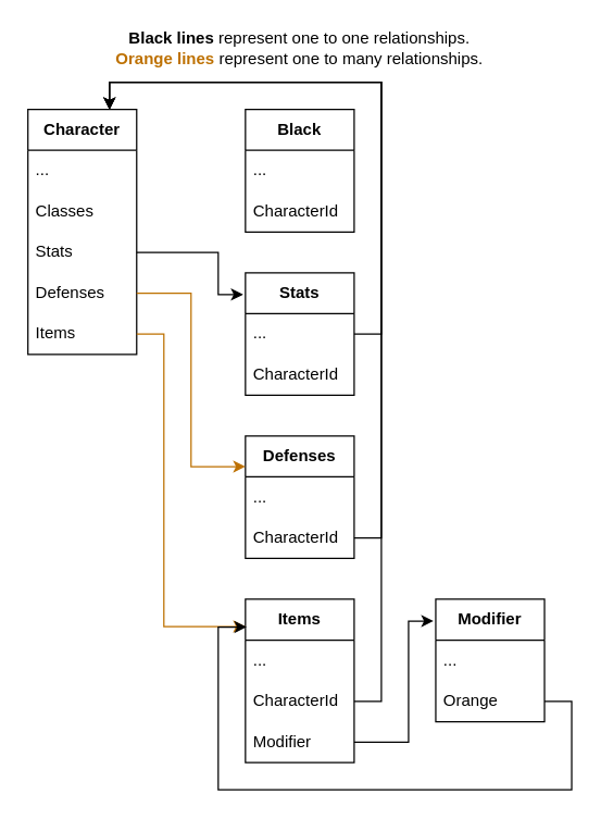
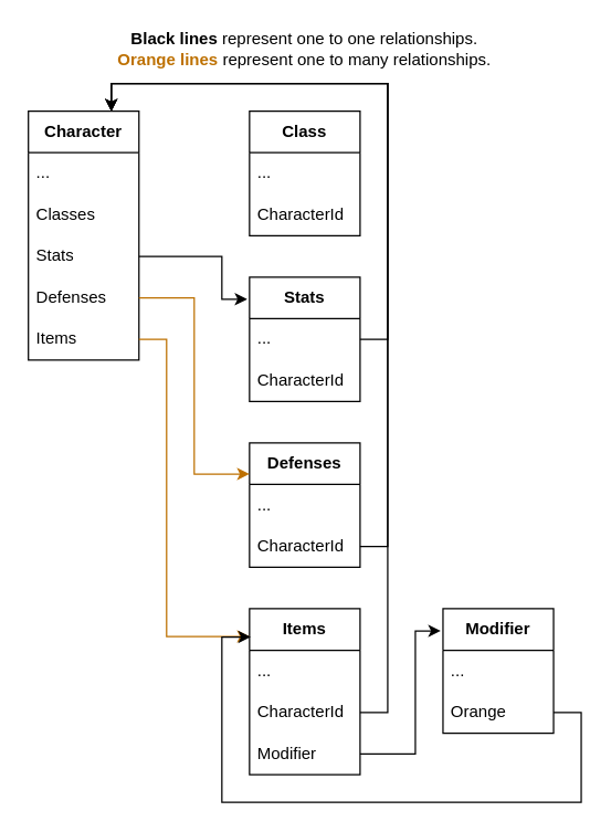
  <mxCell id="0" />
  <mxCell id="1" parent="0" />
  <mxCell id="2" value="&lt;b&gt;Character&lt;/b&gt;" style="swimlane;fontStyle=0;childLayout=stackLayout;horizontal=1;startSize=30;horizontalStack=0;resizeParent=1;resizeParentMax=0;resizeLast=0;collapsible=1;marginBottom=0;whiteSpace=wrap;html=1;resizeWidth=1;resizeHeight=1;fixedWidth=0;" vertex="1" parent="1"><mxGeometry x="20" y="80" width="80" height="180" as="geometry"><mxRectangle x="40" y="400" width="90" height="30" as="alternateBounds" /></mxGeometry></mxCell>
  <mxCell id="3" value="&lt;div&gt;...&lt;/div&gt;" style="text;strokeColor=none;fillColor=none;align=left;verticalAlign=middle;spacingLeft=4;spacingRight=4;overflow=hidden;points=[[0,0.5],[1,0.5]];portConstraint=eastwest;rotatable=0;whiteSpace=wrap;html=1;" vertex="1" parent="2"><mxGeometry y="30" width="80" height="30" as="geometry" /></mxCell>
  <mxCell id="4" value="Classes" style="text;strokeColor=none;fillColor=none;align=left;verticalAlign=middle;spacingLeft=4;spacingRight=4;overflow=hidden;points=[[0,0.5],[1,0.5]];portConstraint=eastwest;rotatable=0;whiteSpace=wrap;html=1;" vertex="1" parent="2"><mxGeometry y="60" width="80" height="30" as="geometry" /></mxCell>
  <mxCell id="5" value="Stats" style="text;strokeColor=none;fillColor=none;align=left;verticalAlign=middle;spacingLeft=4;spacingRight=4;overflow=hidden;points=[[0,0.5],[1,0.5]];portConstraint=eastwest;rotatable=0;whiteSpace=wrap;html=1;" vertex="1" parent="2"><mxGeometry y="90" width="80" height="30" as="geometry" /></mxCell>
  <mxCell id="6" value="&lt;div&gt;Defenses&lt;/div&gt;" style="text;strokeColor=none;fillColor=none;align=left;verticalAlign=middle;spacingLeft=4;spacingRight=4;overflow=hidden;points=[[0,0.5],[1,0.5]];portConstraint=eastwest;rotatable=0;whiteSpace=wrap;html=1;" vertex="1" parent="2"><mxGeometry y="120" width="80" height="30" as="geometry" /></mxCell>
  <mxCell id="7" value="Items" style="text;strokeColor=none;fillColor=none;align=left;verticalAlign=middle;spacingLeft=4;spacingRight=4;overflow=hidden;points=[[0,0.5],[1,0.5]];portConstraint=eastwest;rotatable=0;whiteSpace=wrap;html=1;recursiveResize=1;" vertex="1" parent="2"><mxGeometry y="150" width="80" height="30" as="geometry" /></mxCell>
- <mxCell id="8" value="&lt;div&gt;&lt;b&gt;Black&lt;/b&gt;&lt;/div&gt;" style="swimlane;fontStyle=0;childLayout=stackLayout;horizontal=1;startSize=30;horizontalStack=0;resizeParent=1;resizeParentMax=0;resizeLast=0;collapsible=1;marginBottom=0;whiteSpace=wrap;html=1;" vertex="1" parent="1"><mxGeometry x="180" y="80" width="80" height="90" as="geometry"><mxRectangle x="40" y="400" width="90" height="30" as="alternateBounds" /></mxGeometry></mxCell>
+ <mxCell id="8" value="&lt;div&gt;&lt;b&gt;Class&lt;/b&gt;&lt;/div&gt;" style="swimlane;fontStyle=0;childLayout=stackLayout;horizontal=1;startSize=30;horizontalStack=0;resizeParent=1;resizeParentMax=0;resizeLast=0;collapsible=1;marginBottom=0;whiteSpace=wrap;html=1;" vertex="1" parent="1"><mxGeometry x="180" y="80" width="80" height="90" as="geometry"><mxRectangle x="40" y="400" width="90" height="30" as="alternateBounds" /></mxGeometry></mxCell>
  <mxCell id="9" value="&lt;div&gt;...&lt;/div&gt;" style="text;strokeColor=none;fillColor=none;align=left;verticalAlign=middle;spacingLeft=4;spacingRight=4;overflow=hidden;points=[[0,0.5],[1,0.5]];portConstraint=eastwest;rotatable=0;whiteSpace=wrap;html=1;" vertex="1" parent="8"><mxGeometry y="30" width="80" height="30" as="geometry" /></mxCell>
  <mxCell id="10" value="CharacterId" style="text;strokeColor=none;fillColor=none;align=left;verticalAlign=middle;spacingLeft=4;spacingRight=4;overflow=hidden;points=[[0,0.5],[1,0.5]];portConstraint=eastwest;rotatable=0;whiteSpace=wrap;html=1;" vertex="1" parent="8"><mxGeometry y="60" width="80" height="30" as="geometry" /></mxCell>
  <mxCell id="11" style="edgeStyle=orthogonalEdgeStyle;rounded=0;orthogonalLoop=1;jettySize=auto;html=1;exitX=1;exitY=0.5;exitDx=0;exitDy=0;entryX=0.75;entryY=0;entryDx=0;entryDy=0;" edge="1" parent="1" source="12" target="2"><mxGeometry relative="1" as="geometry" /></mxCell>
  <mxCell id="12" value="&lt;b&gt;Stats&lt;/b&gt;" style="swimlane;fontStyle=0;childLayout=stackLayout;horizontal=1;startSize=30;horizontalStack=0;resizeParent=1;resizeParentMax=0;resizeLast=0;collapsible=1;marginBottom=0;whiteSpace=wrap;html=1;" vertex="1" parent="1"><mxGeometry x="180" y="200" width="80" height="90" as="geometry"><mxRectangle x="40" y="400" width="90" height="30" as="alternateBounds" /></mxGeometry></mxCell>
  <mxCell id="13" value="&lt;div&gt;...&lt;/div&gt;" style="text;strokeColor=none;fillColor=none;align=left;verticalAlign=middle;spacingLeft=4;spacingRight=4;overflow=hidden;points=[[0,0.5],[1,0.5]];portConstraint=eastwest;rotatable=0;whiteSpace=wrap;html=1;" vertex="1" parent="12"><mxGeometry y="30" width="80" height="30" as="geometry" /></mxCell>
  <mxCell id="14" value="CharacterId" style="text;strokeColor=none;fillColor=none;align=left;verticalAlign=middle;spacingLeft=4;spacingRight=4;overflow=hidden;points=[[0,0.5],[1,0.5]];portConstraint=eastwest;rotatable=0;whiteSpace=wrap;html=1;" vertex="1" parent="12"><mxGeometry y="60" width="80" height="30" as="geometry" /></mxCell>
  <mxCell id="15" value="&lt;b&gt;Defenses&lt;/b&gt;" style="swimlane;fontStyle=0;childLayout=stackLayout;horizontal=1;startSize=30;horizontalStack=0;resizeParent=1;resizeParentMax=0;resizeLast=0;collapsible=1;marginBottom=0;whiteSpace=wrap;html=1;" vertex="1" parent="1"><mxGeometry x="180" y="320" width="80" height="90" as="geometry"><mxRectangle x="40" y="400" width="90" height="30" as="alternateBounds" /></mxGeometry></mxCell>
  <mxCell id="16" value="&lt;div&gt;...&lt;/div&gt;" style="text;strokeColor=none;fillColor=none;align=left;verticalAlign=middle;spacingLeft=4;spacingRight=4;overflow=hidden;points=[[0,0.5],[1,0.5]];portConstraint=eastwest;rotatable=0;whiteSpace=wrap;html=1;" vertex="1" parent="15"><mxGeometry y="30" width="80" height="30" as="geometry" /></mxCell>
  <mxCell id="17" value="CharacterId" style="text;strokeColor=none;fillColor=none;align=left;verticalAlign=middle;spacingLeft=4;spacingRight=4;overflow=hidden;points=[[0,0.5],[1,0.5]];portConstraint=eastwest;rotatable=0;whiteSpace=wrap;html=1;" vertex="1" parent="15"><mxGeometry y="60" width="80" height="30" as="geometry" /></mxCell>
  <mxCell id="18" value="&lt;div&gt;&lt;b&gt;Items&lt;/b&gt;&lt;/div&gt;" style="swimlane;fontStyle=0;childLayout=stackLayout;horizontal=1;startSize=30;horizontalStack=0;resizeParent=1;resizeParentMax=0;resizeLast=0;collapsible=1;marginBottom=0;whiteSpace=wrap;html=1;" vertex="1" parent="1"><mxGeometry x="180" y="440" width="80" height="120" as="geometry"><mxRectangle x="40" y="400" width="90" height="30" as="alternateBounds" /></mxGeometry></mxCell>
  <mxCell id="19" value="&lt;div&gt;...&lt;/div&gt;" style="text;strokeColor=none;fillColor=none;align=left;verticalAlign=middle;spacingLeft=4;spacingRight=4;overflow=hidden;points=[[0,0.5],[1,0.5]];portConstraint=eastwest;rotatable=0;whiteSpace=wrap;html=1;" vertex="1" parent="18"><mxGeometry y="30" width="80" height="30" as="geometry" /></mxCell>
  <mxCell id="20" value="CharacterId" style="text;strokeColor=none;fillColor=none;align=left;verticalAlign=middle;spacingLeft=4;spacingRight=4;overflow=hidden;points=[[0,0.5],[1,0.5]];portConstraint=eastwest;rotatable=0;whiteSpace=wrap;html=1;" vertex="1" parent="18"><mxGeometry y="60" width="80" height="30" as="geometry" /></mxCell>
  <mxCell id="21" value="Modifier" style="text;strokeColor=none;fillColor=none;align=left;verticalAlign=middle;spacingLeft=4;spacingRight=4;overflow=hidden;points=[[0,0.5],[1,0.5]];portConstraint=eastwest;rotatable=0;whiteSpace=wrap;html=1;" vertex="1" parent="18"><mxGeometry y="90" width="80" height="30" as="geometry" /></mxCell>
  <mxCell id="22" value="&lt;b&gt;Modifier&lt;/b&gt;" style="swimlane;fontStyle=0;childLayout=stackLayout;horizontal=1;startSize=30;horizontalStack=0;resizeParent=1;resizeParentMax=0;resizeLast=0;collapsible=1;marginBottom=0;whiteSpace=wrap;html=1;" vertex="1" parent="1"><mxGeometry x="320" y="440" width="80" height="90" as="geometry"><mxRectangle x="40" y="400" width="90" height="30" as="alternateBounds" /></mxGeometry></mxCell>
  <mxCell id="23" value="&lt;div&gt;...&lt;/div&gt;" style="text;strokeColor=none;fillColor=none;align=left;verticalAlign=middle;spacingLeft=4;spacingRight=4;overflow=hidden;points=[[0,0.5],[1,0.5]];portConstraint=eastwest;rotatable=0;whiteSpace=wrap;html=1;" vertex="1" parent="22"><mxGeometry y="30" width="80" height="30" as="geometry" /></mxCell>
  <mxCell id="24" value="Orange" style="text;strokeColor=none;fillColor=none;align=left;verticalAlign=middle;spacingLeft=4;spacingRight=4;overflow=hidden;points=[[0,0.5],[1,0.5]];portConstraint=eastwest;rotatable=0;whiteSpace=wrap;html=1;" vertex="1" parent="22"><mxGeometry y="60" width="80" height="30" as="geometry" /></mxCell>
  <mxCell id="25" style="edgeStyle=orthogonalEdgeStyle;rounded=0;orthogonalLoop=1;jettySize=auto;html=1;exitX=1;exitY=0.5;exitDx=0;exitDy=0;entryX=-0.021;entryY=0.178;entryDx=0;entryDy=0;entryPerimeter=0;" edge="1" parent="1" source="5" target="12"><mxGeometry relative="1" as="geometry"><Array as="points"><mxPoint x="160" y="185" /><mxPoint x="160" y="216" /></Array></mxGeometry></mxCell>
  <mxCell id="26" style="edgeStyle=orthogonalEdgeStyle;rounded=0;orthogonalLoop=1;jettySize=auto;html=1;exitX=1;exitY=0.5;exitDx=0;exitDy=0;entryX=0;entryY=0.25;entryDx=0;entryDy=0;fillColor=#f0a30a;strokeColor=#BD7000;" edge="1" parent="1" source="6" target="15"><mxGeometry relative="1" as="geometry"><Array as="points"><mxPoint x="140" y="215" /><mxPoint x="140" y="342" /></Array></mxGeometry></mxCell>
  <mxCell id="27" style="edgeStyle=orthogonalEdgeStyle;rounded=0;orthogonalLoop=1;jettySize=auto;html=1;exitX=1;exitY=0.5;exitDx=0;exitDy=0;entryX=0;entryY=0.167;entryDx=0;entryDy=0;entryPerimeter=0;fillColor=#f0a30a;strokeColor=#BD7000;" edge="1" parent="1" source="7" target="18"><mxGeometry relative="1" as="geometry"><Array as="points"><mxPoint x="120" y="245" /><mxPoint x="120" y="460" /></Array></mxGeometry></mxCell>
  <mxCell id="28" style="edgeStyle=orthogonalEdgeStyle;rounded=0;orthogonalLoop=1;jettySize=auto;html=1;exitX=1;exitY=0.5;exitDx=0;exitDy=0;entryX=0.75;entryY=0;entryDx=0;entryDy=0;" edge="1" parent="1" source="17" target="2"><mxGeometry relative="1" as="geometry" /></mxCell>
  <mxCell id="29" style="edgeStyle=orthogonalEdgeStyle;rounded=0;orthogonalLoop=1;jettySize=auto;html=1;exitX=1;exitY=0.5;exitDx=0;exitDy=0;entryX=0.75;entryY=0;entryDx=0;entryDy=0;" edge="1" parent="1" source="20" target="2"><mxGeometry relative="1" as="geometry" /></mxCell>
  <mxCell id="30" style="edgeStyle=orthogonalEdgeStyle;rounded=0;orthogonalLoop=1;jettySize=auto;html=1;exitX=1;exitY=0.5;exitDx=0;exitDy=0;entryX=-0.021;entryY=0.178;entryDx=0;entryDy=0;entryPerimeter=0;" edge="1" parent="1" source="21" target="22"><mxGeometry relative="1" as="geometry"><Array as="points"><mxPoint x="300" y="545" /><mxPoint x="300" y="456" /></Array></mxGeometry></mxCell>
  <mxCell id="31" style="edgeStyle=orthogonalEdgeStyle;rounded=0;orthogonalLoop=1;jettySize=auto;html=1;exitX=1;exitY=0.5;exitDx=0;exitDy=0;entryX=0.011;entryY=0.17;entryDx=0;entryDy=0;entryPerimeter=0;" edge="1" parent="1" source="24" target="18"><mxGeometry relative="1" as="geometry"><Array as="points"><mxPoint x="420" y="515" /><mxPoint x="420" y="580" /><mxPoint x="160" y="580" /><mxPoint x="160" y="460" /></Array></mxGeometry></mxCell>
  <mxCell id="32" value="&lt;div&gt;&lt;b&gt;Black lines&lt;/b&gt; represent one to one relationships.&lt;/div&gt;&lt;div&gt;&lt;b&gt;&lt;font color=&quot;#bd7000&quot;&gt;Orange lines&lt;/font&gt;&lt;/b&gt; represent one to many relationships.&lt;br&gt;&lt;/div&gt;" style="text;html=1;align=center;verticalAlign=middle;whiteSpace=wrap;rounded=0;" vertex="1" parent="1"><mxGeometry x="20" y="20" width="400" height="30" as="geometry" /></mxCell>
